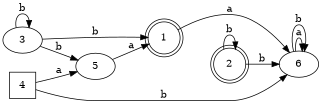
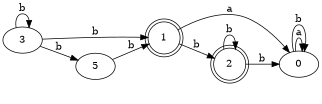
  digraph {
    rankdir=LR
-   0 [label=6]
+   0
    1 [shape=doublecircle]
    2 [shape=doublecircle]
    3
    5
-   4 [shape=square]
    0 -> 0 [label=a]
    0 -> 0 [label=b]
    1 -> 0 [label=a]
+   1 -> 2 [label=b]
    2 -> 0 [label=b]
    2 -> 2 [label=b]
    3 -> 1 [label=b]
    3 -> 3 [label=b]
    3 -> 5 [label=b]
-   5 -> 1 [label=a]
-   4 -> 0 [label=b]
-   4 -> 5 [label=a]
+   5 -> 1 [label=b]
  }
